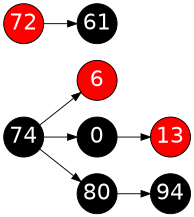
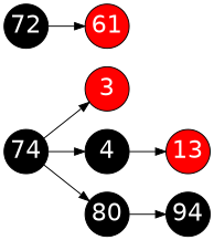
  digraph {
    fontname="DejaVu Sans"
    rankdir=LR
    node [color=black fixedsize=true fontcolor=white fontname="DejaVu Sans" fontsize=24 fontweight=bold shape=circle style=filled]
    edge [fontname="DejaVu Sans"]
-   3 [fillcolor=red width=.6 label=6]
-   4 [width=.6 label=0]
+   3 [fillcolor=red width=.6]
+   4 [width=.6]
    13 [fillcolor=red width=.6]
-   72 [width=.6 fillcolor=red]
-   61 [fillcolor=black width=.6]
+   72 [width=.6]
+   61 [fillcolor=red width=.6]
    80 [fillcolor=black width=.6]
    94 [width=.6]
    74 [width=.6]
    4 -> 13
    72 -> 61
    80 -> 94
    74 -> 3
    74 -> 4
    74 -> 80
  }
